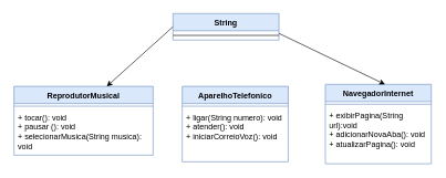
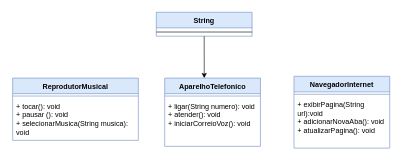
  <mxCell id="0" />
  <mxCell id="1" parent="0" />
  <mxCell id="2" value="String" style="swimlane;fontStyle=1;align=center;verticalAlign=top;childLayout=stackLayout;horizontal=1;startSize=26;horizontalStack=0;resizeParent=1;resizeParentMax=0;resizeLast=0;collapsible=1;marginBottom=0;whiteSpace=wrap;html=1;fillColor=#dae8fc;strokeColor=#6c8ebf;" vertex="1" parent="1"><mxGeometry x="260" y="20" width="160" height="40" as="geometry" /></mxCell>
  <mxCell id="3" value="" style="line;strokeWidth=1;align=left;verticalAlign=middle;spacingTop=-1;spacingLeft=3;spacingRight=3;rotatable=0;labelPosition=right;points=[];portConstraint=eastwest;" vertex="1" parent="2"><mxGeometry y="26" width="160" height="14" as="geometry" /></mxCell>
  <mxCell id="4" value="ReprodutorMusical" style="swimlane;fontStyle=1;align=center;verticalAlign=top;childLayout=stackLayout;horizontal=1;startSize=26;horizontalStack=0;resizeParent=1;resizeParentMax=0;resizeLast=0;collapsible=1;marginBottom=0;whiteSpace=wrap;html=1;strokeWidth=1;spacing=3;fillColor=#dae8fc;strokeColor=#6c8ebf;" vertex="1" parent="1"><mxGeometry x="20" y="130" width="210" height="104" as="geometry"><mxRectangle x="60" y="220" width="140" height="30" as="alternateBounds" /></mxGeometry></mxCell>
  <mxCell id="5" value="" style="line;strokeWidth=1;fillColor=none;align=left;verticalAlign=middle;spacingTop=-1;spacingLeft=3;spacingRight=3;rotatable=0;labelPosition=right;points=[];portConstraint=eastwest;strokeColor=inherit;" vertex="1" parent="4"><mxGeometry y="26" width="210" height="8" as="geometry" /></mxCell>
  <mxCell id="6" value="&lt;div&gt;+ tocar(): void&lt;/div&gt;&lt;div&gt;+ pausar (): void&lt;/div&gt;&lt;div&gt;+ selecionarMusica(String musica): void&lt;/div&gt;" style="text;strokeColor=none;fillColor=none;align=left;verticalAlign=top;spacingLeft=4;spacingRight=4;overflow=hidden;rotatable=0;points=[[0,0.5],[1,0.5]];portConstraint=eastwest;whiteSpace=wrap;html=1;" vertex="1" parent="4"><mxGeometry y="34" width="210" height="70" as="geometry" /></mxCell>
  <mxCell id="7" value="AparelhoTelefonico" style="swimlane;fontStyle=1;align=center;verticalAlign=top;childLayout=stackLayout;horizontal=1;startSize=26;horizontalStack=0;resizeParent=1;resizeParentMax=0;resizeLast=0;collapsible=1;marginBottom=0;whiteSpace=wrap;html=1;fillColor=#dae8fc;strokeColor=#6c8ebf;" vertex="1" parent="1"><mxGeometry x="274" y="130" width="160" height="114" as="geometry" /></mxCell>
  <mxCell id="8" value="" style="line;strokeWidth=1;fillColor=none;align=left;verticalAlign=middle;spacingTop=-1;spacingLeft=3;spacingRight=3;rotatable=0;labelPosition=right;points=[];portConstraint=eastwest;strokeColor=inherit;" vertex="1" parent="7"><mxGeometry y="26" width="160" height="8" as="geometry" /></mxCell>
  <mxCell id="9" value="+ ligar(String numero): void&lt;div&gt;+ atender(): void&lt;/div&gt;&lt;div&gt;+ iniciarCorreioVoz(): void&lt;/div&gt;" style="text;strokeColor=none;fillColor=none;align=left;verticalAlign=top;spacingLeft=4;spacingRight=4;overflow=hidden;rotatable=0;points=[[0,0.5],[1,0.5]];portConstraint=eastwest;whiteSpace=wrap;html=1;" vertex="1" parent="7"><mxGeometry y="34" width="160" height="80" as="geometry" /></mxCell>
  <mxCell id="10" value="NavegadorInternet" style="swimlane;fontStyle=1;align=center;verticalAlign=top;childLayout=stackLayout;horizontal=1;startSize=26;horizontalStack=0;resizeParent=1;resizeParentMax=0;resizeLast=0;collapsible=1;marginBottom=0;whiteSpace=wrap;html=1;fillColor=#dae8fc;strokeColor=#6c8ebf;" vertex="1" parent="1"><mxGeometry x="490" y="127" width="160" height="120" as="geometry" /></mxCell>
  <mxCell id="11" value="" style="line;strokeWidth=1;fillColor=none;align=left;verticalAlign=middle;spacingTop=-1;spacingLeft=3;spacingRight=3;rotatable=0;labelPosition=right;points=[];portConstraint=eastwest;strokeColor=inherit;" vertex="1" parent="10"><mxGeometry y="26" width="160" height="8" as="geometry" /></mxCell>
  <mxCell id="12" value="+ exibirPagina(String url):void&lt;div&gt;+ adicionarNovaAba(): void&lt;/div&gt;&lt;div&gt;+ atualizarPagina(): void&lt;/div&gt;" style="text;strokeColor=none;fillColor=none;align=left;verticalAlign=top;spacingLeft=4;spacingRight=4;overflow=hidden;rotatable=0;points=[[0,0.5],[1,0.5]];portConstraint=eastwest;whiteSpace=wrap;html=1;" vertex="1" parent="10"><mxGeometry y="34" width="160" height="86" as="geometry" /></mxCell>
- <mxCell id="13" value="" style="endArrow=classic;html=1;rounded=0;exitX=0;exitY=0.5;exitDx=0;exitDy=0;entryX=0.667;entryY=0;entryDx=0;entryDy=0;entryPerimeter=0;" edge="1" parent="1" source="2" target="4"><mxGeometry width="50" height="50" relative="1" as="geometry"><mxPoint x="160" y="-40" as="sourcePoint" /><mxPoint x="160" y="27" as="targetPoint" /><Array as="points" /></mxGeometry></mxCell>
- <mxCell id="15" value="" style="endArrow=classic;html=1;rounded=0;exitX=1;exitY=0.75;exitDx=0;exitDy=0;entryX=0.563;entryY=0;entryDx=0;entryDy=0;entryPerimeter=0;" edge="1" parent="1" source="2" target="10"><mxGeometry width="50" height="50" relative="1" as="geometry"><mxPoint x="500" y="-50" as="sourcePoint" /><mxPoint x="580" y="-60" as="targetPoint" /><Array as="points" /></mxGeometry></mxCell>
+ <mxCell id="14" value="" style="endArrow=classic;html=1;rounded=0;exitX=0.5;exitY=1;exitDx=0;exitDy=0;entryX=0.413;entryY=0;entryDx=0;entryDy=0;entryPerimeter=0;" edge="1" parent="1" source="2" target="7"><mxGeometry width="50" height="50" relative="1" as="geometry"><mxPoint x="310" y="-100" as="sourcePoint" /><mxPoint x="310" y="-10" as="targetPoint" /></mxGeometry></mxCell>
